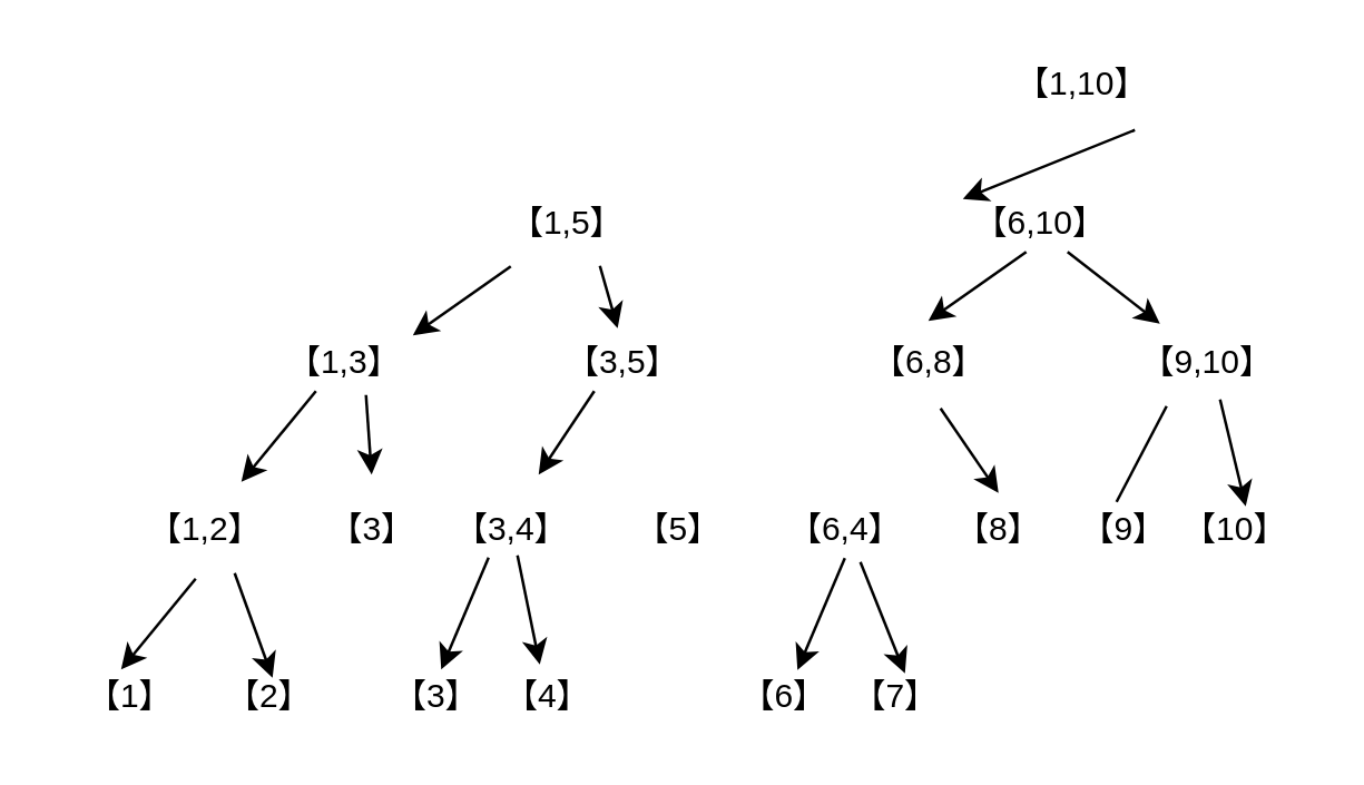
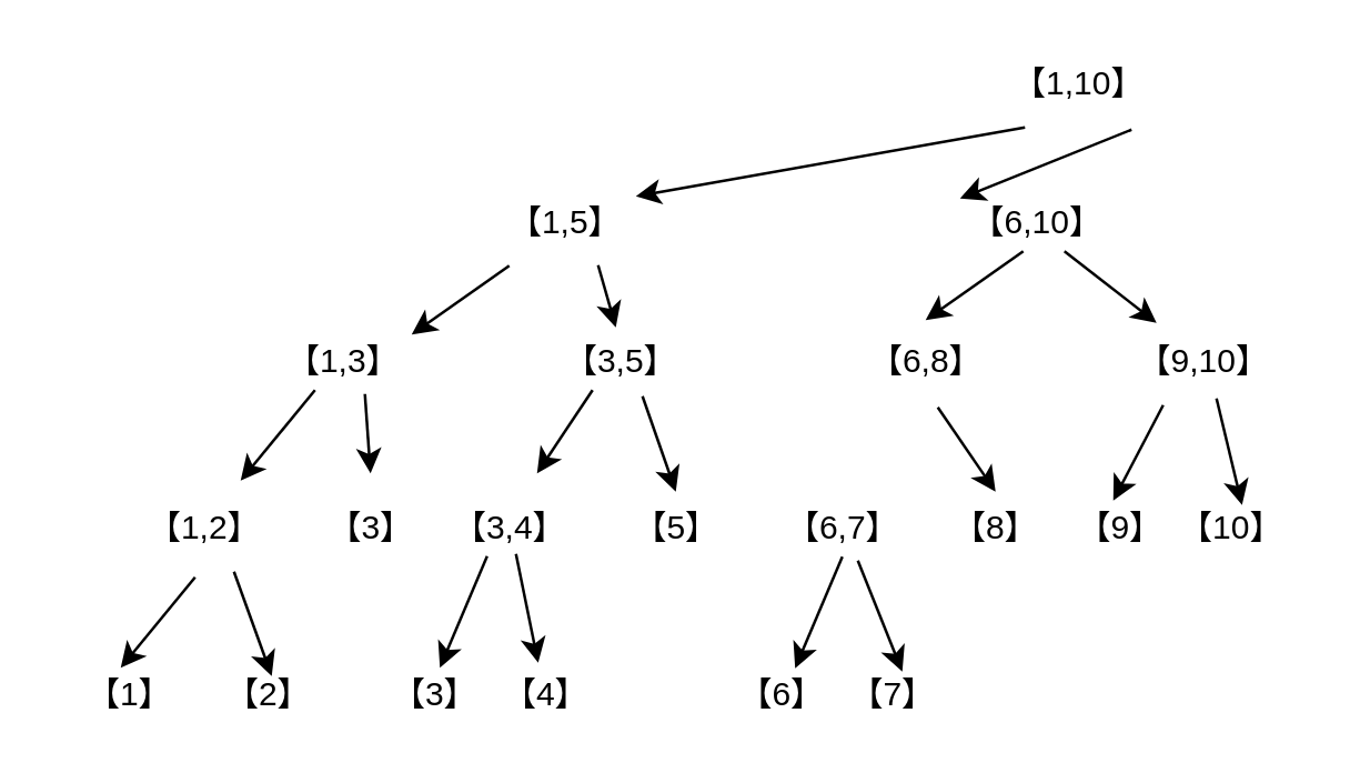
  <mxCell id="0" />
  <mxCell id="1" parent="0" />
  <mxCell id="2" value="【1,10】" style="text;html=1;align=center;verticalAlign=middle;resizable=0;points=[];autosize=1;strokeColor=none;fillColor=none;" vertex="1" parent="1"><mxGeometry x="358" y="20" width="60" height="20" as="geometry" /></mxCell>
  <mxCell id="3" value="【1,5】" style="text;html=1;align=center;verticalAlign=middle;resizable=0;points=[];autosize=1;strokeColor=none;fillColor=none;" vertex="1" parent="1"><mxGeometry x="173" y="70" width="60" height="20" as="geometry" /></mxCell>
  <mxCell id="4" value="【6,10】" style="text;html=1;align=center;verticalAlign=middle;resizable=0;points=[];autosize=1;strokeColor=none;fillColor=none;" vertex="1" parent="1"><mxGeometry x="343" y="70" width="60" height="20" as="geometry" /></mxCell>
  <mxCell id="5" value="【1,3】" style="text;html=1;align=center;verticalAlign=middle;resizable=0;points=[];autosize=1;strokeColor=none;fillColor=none;" vertex="1" parent="1"><mxGeometry x="93" y="120" width="60" height="20" as="geometry" /></mxCell>
  <mxCell id="6" value="【3,5】" style="text;html=1;align=center;verticalAlign=middle;resizable=0;points=[];autosize=1;strokeColor=none;fillColor=none;" vertex="1" parent="1"><mxGeometry x="193" y="120" width="60" height="20" as="geometry" /></mxCell>
  <mxCell id="7" value="【6,8】" style="text;html=1;align=center;verticalAlign=middle;resizable=0;points=[];autosize=1;strokeColor=none;fillColor=none;" vertex="1" parent="1"><mxGeometry x="303" y="120" width="60" height="20" as="geometry" /></mxCell>
  <mxCell id="8" value="【9,10】" style="text;html=1;align=center;verticalAlign=middle;resizable=0;points=[];autosize=1;strokeColor=none;fillColor=none;" vertex="1" parent="1"><mxGeometry x="403" y="120" width="60" height="20" as="geometry" /></mxCell>
  <mxCell id="9" value="【1,2】" style="text;html=1;align=center;verticalAlign=middle;resizable=0;points=[];autosize=1;strokeColor=none;fillColor=none;" vertex="1" parent="1"><mxGeometry x="43" y="180" width="60" height="20" as="geometry" /></mxCell>
  <mxCell id="10" value="【3】" style="text;html=1;align=center;verticalAlign=middle;resizable=0;points=[];autosize=1;strokeColor=none;fillColor=none;" vertex="1" parent="1"><mxGeometry x="108" y="180" width="50" height="20" as="geometry" /></mxCell>
  <mxCell id="11" value="【3,4】" style="text;html=1;align=center;verticalAlign=middle;resizable=0;points=[];autosize=1;strokeColor=none;fillColor=none;" vertex="1" parent="1"><mxGeometry x="153" y="180" width="60" height="20" as="geometry" /></mxCell>
  <mxCell id="12" value="【5】" style="text;html=1;align=center;verticalAlign=middle;resizable=0;points=[];autosize=1;strokeColor=none;fillColor=none;" vertex="1" parent="1"><mxGeometry x="218" y="180" width="50" height="20" as="geometry" /></mxCell>
- <mxCell id="13" value="【6,4】" style="text;html=1;align=center;verticalAlign=middle;resizable=0;points=[];autosize=1;strokeColor=none;fillColor=none;" vertex="1" parent="1"><mxGeometry x="273" y="180" width="60" height="20" as="geometry" /></mxCell>
+ <mxCell id="13" value="【6,7】" style="text;html=1;align=center;verticalAlign=middle;resizable=0;points=[];autosize=1;strokeColor=none;fillColor=none;" vertex="1" parent="1"><mxGeometry x="273" y="180" width="60" height="20" as="geometry" /></mxCell>
  <mxCell id="14" value="【8】" style="text;html=1;align=center;verticalAlign=middle;resizable=0;points=[];autosize=1;strokeColor=none;fillColor=none;" vertex="1" parent="1"><mxGeometry x="333" y="180" width="50" height="20" as="geometry" /></mxCell>
  <mxCell id="15" value="【9】" style="text;html=1;align=center;verticalAlign=middle;resizable=0;points=[];autosize=1;strokeColor=none;fillColor=none;" vertex="1" parent="1"><mxGeometry x="378" y="180" width="50" height="20" as="geometry" /></mxCell>
  <mxCell id="16" value="【10】" style="text;html=1;align=center;verticalAlign=middle;resizable=0;points=[];autosize=1;strokeColor=none;fillColor=none;" vertex="1" parent="1"><mxGeometry x="418" y="180" width="50" height="20" as="geometry" /></mxCell>
  <mxCell id="17" value="【1】" style="text;html=1;align=center;verticalAlign=middle;resizable=0;points=[];autosize=1;strokeColor=none;fillColor=none;" vertex="1" parent="1"><mxGeometry x="20.5" y="240" width="50" height="20" as="geometry" /></mxCell>
  <mxCell id="18" value="【2】" style="text;html=1;align=center;verticalAlign=middle;resizable=0;points=[];autosize=1;strokeColor=none;fillColor=none;" vertex="1" parent="1"><mxGeometry x="70.5" y="240" width="50" height="20" as="geometry" /></mxCell>
  <mxCell id="19" value="【3】" style="text;html=1;align=center;verticalAlign=middle;resizable=0;points=[];autosize=1;strokeColor=none;fillColor=none;" vertex="1" parent="1"><mxGeometry x="130.5" y="240" width="50" height="20" as="geometry" /></mxCell>
  <mxCell id="20" value="【4】" style="text;html=1;align=center;verticalAlign=middle;resizable=0;points=[];autosize=1;strokeColor=none;fillColor=none;" vertex="1" parent="1"><mxGeometry x="170.5" y="240" width="50" height="20" as="geometry" /></mxCell>
  <mxCell id="21" value="【6】" style="text;html=1;align=center;verticalAlign=middle;resizable=0;points=[];autosize=1;strokeColor=none;fillColor=none;" vertex="1" parent="1"><mxGeometry x="255.5" y="240" width="50" height="20" as="geometry" /></mxCell>
  <mxCell id="22" value="【7】" style="text;html=1;align=center;verticalAlign=middle;resizable=0;points=[];autosize=1;strokeColor=none;fillColor=none;" vertex="1" parent="1"><mxGeometry x="295.5" y="240" width="50" height="20" as="geometry" /></mxCell>
+ <mxCell id="23" value="" style="endArrow=classic;html=1;rounded=0;exitX=0.18;exitY=1.27;exitDx=0;exitDy=0;exitPerimeter=0;entryX=0.927;entryY=0.01;entryDx=0;entryDy=0;entryPerimeter=0;" edge="1" parent="1" source="2" target="3"><mxGeometry width="50" height="50" relative="1" as="geometry"><mxPoint x="133" y="40" as="sourcePoint" /><mxPoint x="183" y="-10" as="targetPoint" /></mxGeometry></mxCell>
  <mxCell id="24" value="" style="endArrow=classic;html=1;rounded=0;exitX=0.82;exitY=1.31;exitDx=0;exitDy=0;exitPerimeter=0;entryX=0.04;entryY=0.05;entryDx=0;entryDy=0;entryPerimeter=0;" edge="1" parent="1" source="2" target="4"><mxGeometry width="50" height="50" relative="1" as="geometry"><mxPoint x="273.8" y="55.4" as="sourcePoint" /><mxPoint x="238.62" y="80.2" as="targetPoint" /></mxGeometry></mxCell>
  <mxCell id="25" value="" style="endArrow=classic;html=1;rounded=0;exitX=0.18;exitY=1.27;exitDx=0;exitDy=0;exitPerimeter=0;entryX=0.927;entryY=0.01;entryDx=0;entryDy=0;entryPerimeter=0;" edge="1" parent="1"><mxGeometry width="50" height="50" relative="1" as="geometry"><mxPoint x="183" y="95.2" as="sourcePoint" /><mxPoint x="147.82" y="120" as="targetPoint" /></mxGeometry></mxCell>
  <mxCell id="26" value="" style="endArrow=classic;html=1;rounded=0;exitX=0.7;exitY=1.25;exitDx=0;exitDy=0;exitPerimeter=0;entryX=0.473;entryY=-0.13;entryDx=0;entryDy=0;entryPerimeter=0;" edge="1" parent="1" source="3" target="6"><mxGeometry width="50" height="50" relative="1" as="geometry"><mxPoint x="293.8" y="75.4" as="sourcePoint" /><mxPoint x="258.62" y="100.2" as="targetPoint" /></mxGeometry></mxCell>
  <mxCell id="27" value="" style="endArrow=classic;html=1;rounded=0;exitX=0.18;exitY=1.27;exitDx=0;exitDy=0;exitPerimeter=0;entryX=0.927;entryY=0.01;entryDx=0;entryDy=0;entryPerimeter=0;" edge="1" parent="1"><mxGeometry width="50" height="50" relative="1" as="geometry"><mxPoint x="368.18" y="90" as="sourcePoint" /><mxPoint x="333" y="114.8" as="targetPoint" /></mxGeometry></mxCell>
  <mxCell id="28" value="" style="endArrow=classic;html=1;rounded=0;entryX=0.22;entryY=-0.21;entryDx=0;entryDy=0;entryPerimeter=0;" edge="1" parent="1" target="8"><mxGeometry width="50" height="50" relative="1" as="geometry"><mxPoint x="383" y="90" as="sourcePoint" /><mxPoint x="278.62" y="120.2" as="targetPoint" /></mxGeometry></mxCell>
  <mxCell id="29" value="" style="endArrow=classic;html=1;rounded=0;entryX=0.72;entryY=-0.37;entryDx=0;entryDy=0;entryPerimeter=0;" edge="1" parent="1" target="9"><mxGeometry width="50" height="50" relative="1" as="geometry"><mxPoint x="113" y="140" as="sourcePoint" /><mxPoint x="83" y="160" as="targetPoint" /></mxGeometry></mxCell>
  <mxCell id="30" value="" style="endArrow=classic;html=1;rounded=0;exitX=0.633;exitY=1.07;exitDx=0;exitDy=0;exitPerimeter=0;" edge="1" parent="1" source="5"><mxGeometry width="50" height="50" relative="1" as="geometry"><mxPoint x="168.18" y="135.2" as="sourcePoint" /><mxPoint x="133" y="170" as="targetPoint" /></mxGeometry></mxCell>
  <mxCell id="31" value="" style="endArrow=classic;html=1;rounded=0;" edge="1" parent="1"><mxGeometry width="50" height="50" relative="1" as="geometry"><mxPoint x="213" y="140" as="sourcePoint" /><mxPoint x="193" y="170" as="targetPoint" /></mxGeometry></mxCell>
- <mxCell id="32" value="" style="endArrow=none;html=1;rounded=0;exitX=0.26;exitY=1.27;exitDx=0;exitDy=0;exitPerimeter=0;entryX=0.452;entryY=-0.01;entryDx=0;entryDy=0;entryPerimeter=0;" edge="1" parent="1" source="8" target="15"><mxGeometry width="50" height="50" relative="1" as="geometry"><mxPoint x="363.8" y="145.4" as="sourcePoint" /><mxPoint x="328.62" y="170.2" as="targetPoint" /></mxGeometry></mxCell>
+ <mxCell id="32" value="" style="endArrow=classic;html=1;rounded=0;exitX=0.26;exitY=1.27;exitDx=0;exitDy=0;exitPerimeter=0;entryX=0.452;entryY=-0.01;entryDx=0;entryDy=0;entryPerimeter=0;" edge="1" parent="1" source="8" target="15"><mxGeometry width="50" height="50" relative="1" as="geometry"><mxPoint x="363.8" y="145.4" as="sourcePoint" /><mxPoint x="328.62" y="170.2" as="targetPoint" /></mxGeometry></mxCell>
+ <mxCell id="33" value="" style="endArrow=classic;html=1;rounded=0;exitX=0.633;exitY=1.11;exitDx=0;exitDy=0;exitPerimeter=0;entryX=0.5;entryY=-0.17;entryDx=0;entryDy=0;entryPerimeter=0;" edge="1" parent="1" source="6" target="12"><mxGeometry width="50" height="50" relative="1" as="geometry"><mxPoint x="373.8" y="155.4" as="sourcePoint" /><mxPoint x="338.62" y="180.2" as="targetPoint" /></mxGeometry></mxCell>
  <mxCell id="34" value="" style="endArrow=classic;html=1;rounded=0;exitX=0.573;exitY=1.31;exitDx=0;exitDy=0;exitPerimeter=0;entryX=0.504;entryY=-0.17;entryDx=0;entryDy=0;entryPerimeter=0;" edge="1" parent="1" source="7" target="14"><mxGeometry width="50" height="50" relative="1" as="geometry"><mxPoint x="240.98" y="152.2" as="sourcePoint" /><mxPoint x="253" y="186.6" as="targetPoint" /></mxGeometry></mxCell>
  <mxCell id="35" value="" style="endArrow=classic;html=1;rounded=0;exitX=0.58;exitY=1.15;exitDx=0;exitDy=0;exitPerimeter=0;entryX=0.58;entryY=0.07;entryDx=0;entryDy=0;entryPerimeter=0;" edge="1" parent="1" source="8" target="16"><mxGeometry width="50" height="50" relative="1" as="geometry"><mxPoint x="250.98" y="162.2" as="sourcePoint" /><mxPoint x="263" y="196.6" as="targetPoint" /></mxGeometry></mxCell>
  <mxCell id="36" value="" style="endArrow=classic;html=1;rounded=0;entryX=0.72;entryY=-0.37;entryDx=0;entryDy=0;entryPerimeter=0;" edge="1" parent="1"><mxGeometry width="50" height="50" relative="1" as="geometry"><mxPoint x="69.8" y="207.4" as="sourcePoint" /><mxPoint x="43" y="240" as="targetPoint" /></mxGeometry></mxCell>
  <mxCell id="37" value="" style="endArrow=classic;html=1;rounded=0;entryX=0.72;entryY=-0.37;entryDx=0;entryDy=0;entryPerimeter=0;exitX=0.367;exitY=0.99;exitDx=0;exitDy=0;exitPerimeter=0;" edge="1" parent="1" source="11"><mxGeometry width="50" height="50" relative="1" as="geometry"><mxPoint x="184.8" y="207.4" as="sourcePoint" /><mxPoint x="158" y="240" as="targetPoint" /></mxGeometry></mxCell>
  <mxCell id="38" value="" style="endArrow=classic;html=1;rounded=0;entryX=0.72;entryY=-0.37;entryDx=0;entryDy=0;entryPerimeter=0;exitX=0.367;exitY=0.99;exitDx=0;exitDy=0;exitPerimeter=0;" edge="1" parent="1"><mxGeometry width="50" height="50" relative="1" as="geometry"><mxPoint x="303" y="200" as="sourcePoint" /><mxPoint x="285.98" y="240.2" as="targetPoint" /></mxGeometry></mxCell>
  <mxCell id="39" value="" style="endArrow=classic;html=1;rounded=0;entryX=0.538;entryY=0.15;entryDx=0;entryDy=0;entryPerimeter=0;exitX=0.68;exitY=1.27;exitDx=0;exitDy=0;exitPerimeter=0;" edge="1" parent="1" source="9" target="18"><mxGeometry width="50" height="50" relative="1" as="geometry"><mxPoint x="205.02" y="229.8" as="sourcePoint" /><mxPoint x="188" y="270" as="targetPoint" /></mxGeometry></mxCell>
  <mxCell id="40" value="" style="endArrow=classic;html=1;rounded=0;entryX=0.458;entryY=-0.09;entryDx=0;entryDy=0;entryPerimeter=0;exitX=0.54;exitY=0.95;exitDx=0;exitDy=0;exitPerimeter=0;" edge="1" parent="1" source="11" target="20"><mxGeometry width="50" height="50" relative="1" as="geometry"><mxPoint x="215.02" y="239.8" as="sourcePoint" /><mxPoint x="198" y="280" as="targetPoint" /></mxGeometry></mxCell>
  <mxCell id="41" value="" style="endArrow=classic;html=1;rounded=0;entryX=0.582;entryY=0.07;entryDx=0;entryDy=0;entryPerimeter=0;exitX=0.593;exitY=1.07;exitDx=0;exitDy=0;exitPerimeter=0;" edge="1" parent="1" source="13" target="22"><mxGeometry width="50" height="50" relative="1" as="geometry"><mxPoint x="225.02" y="249.8" as="sourcePoint" /><mxPoint x="208" y="290" as="targetPoint" /></mxGeometry></mxCell>
